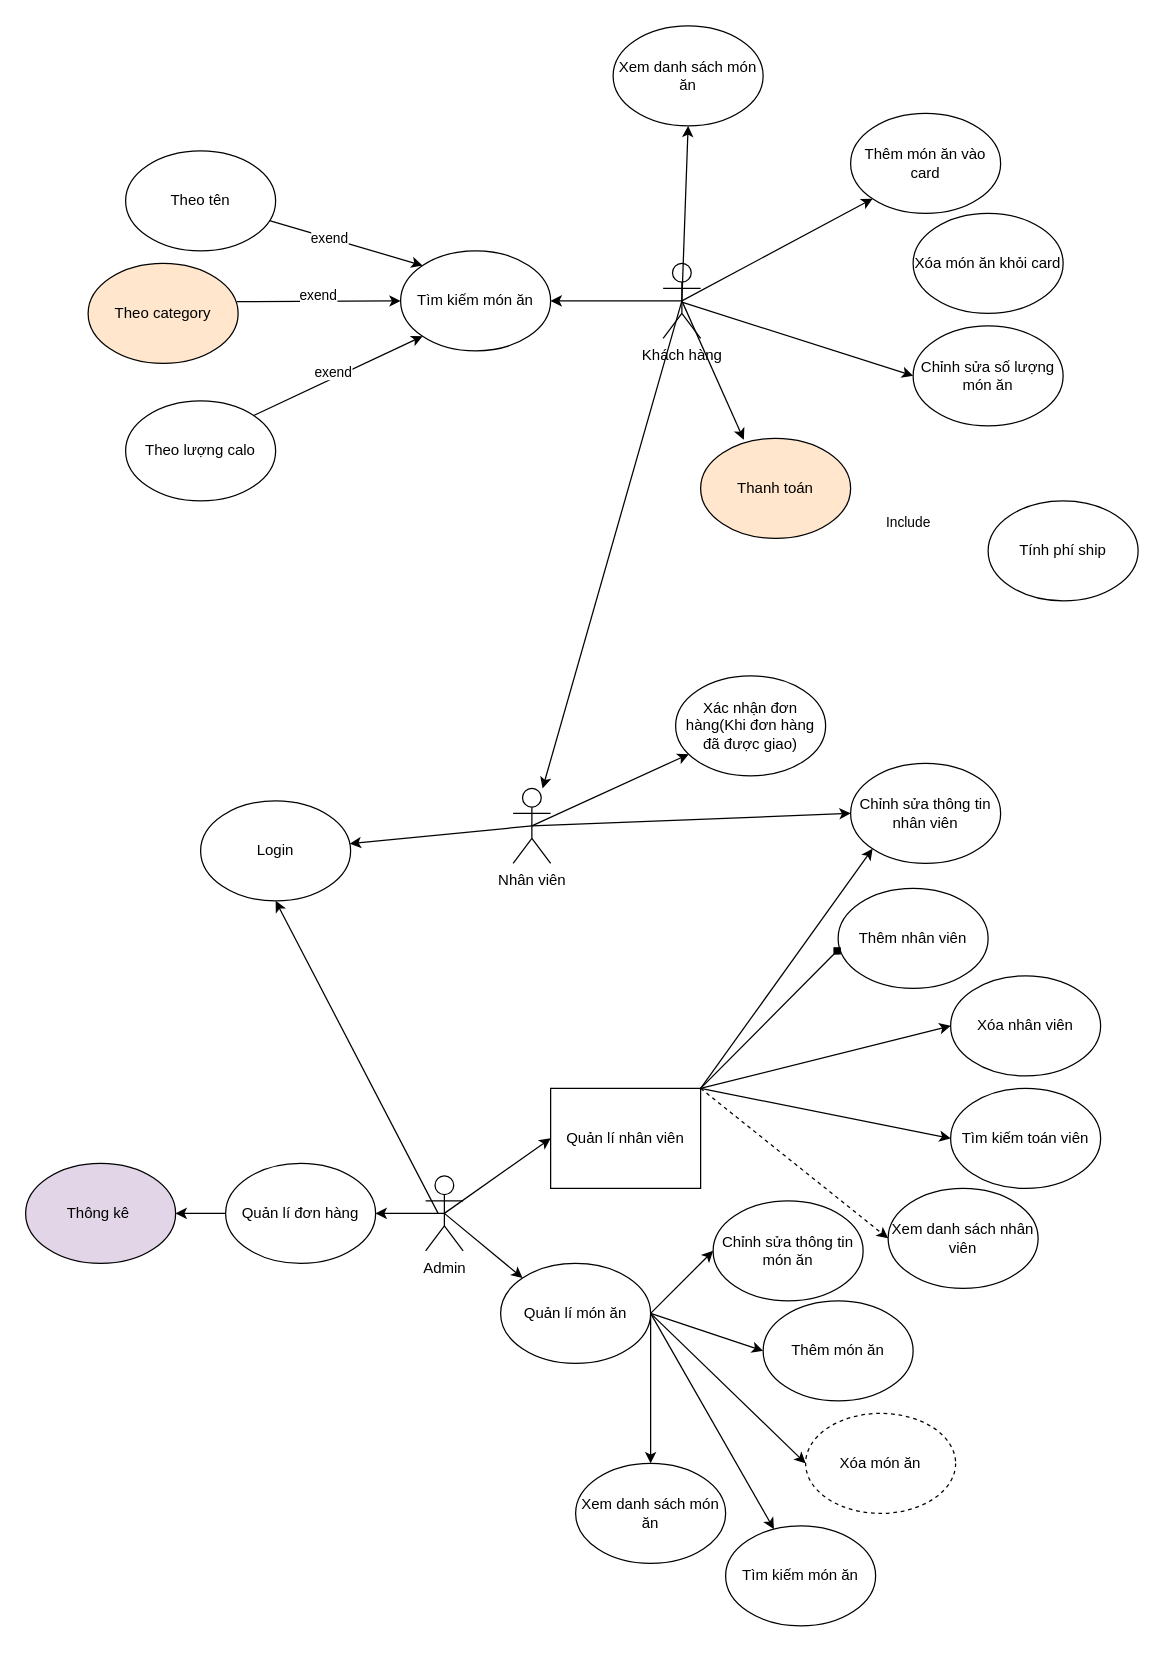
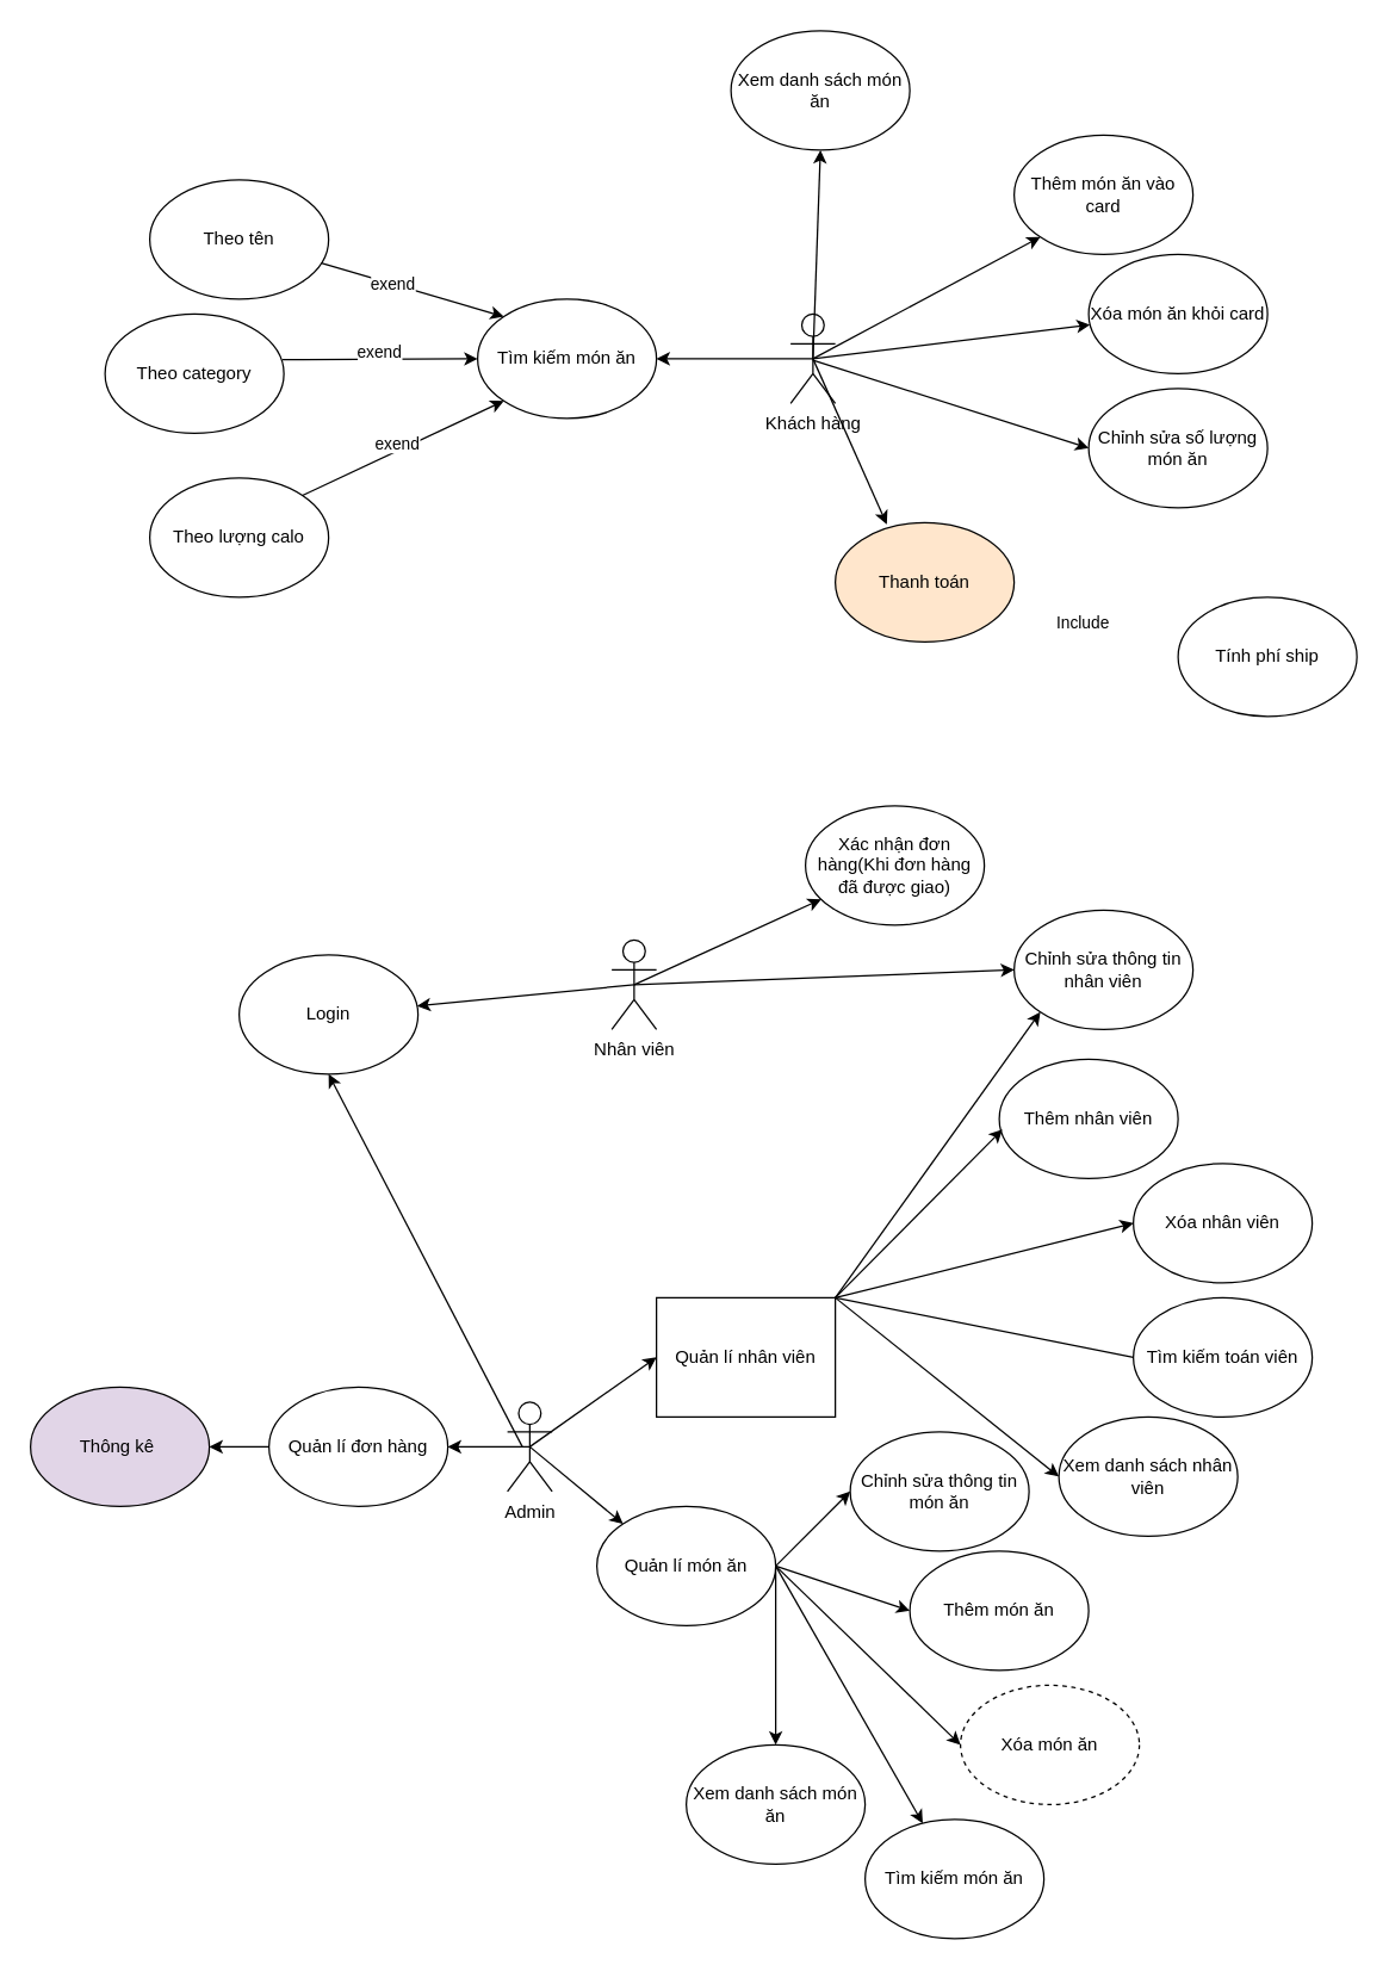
  <mxCell id="0" />
  <mxCell id="1" parent="0" />
  <mxCell id="2" value="Khách hàng" style="shape=umlActor;verticalLabelPosition=bottom;verticalAlign=top;html=1;outlineConnect=0;" vertex="1" parent="1"><mxGeometry x="530" y="210" width="30" height="60" as="geometry" /></mxCell>
  <mxCell id="3" value="Xem danh sách món ăn" style="ellipse;whiteSpace=wrap;html=1;" vertex="1" parent="1"><mxGeometry x="490" y="20" width="120" height="80" as="geometry" /></mxCell>
  <mxCell id="4" value="Thêm món ăn vào card" style="ellipse;whiteSpace=wrap;html=1;" vertex="1" parent="1"><mxGeometry x="680" y="90" width="120" height="80" as="geometry" /></mxCell>
  <mxCell id="5" value="Xóa món ăn khỏi card" style="ellipse;whiteSpace=wrap;html=1;" vertex="1" parent="1"><mxGeometry x="730" y="170" width="120" height="80" as="geometry" /></mxCell>
  <mxCell id="6" value="Chỉnh sửa số lượng món ăn" style="ellipse;whiteSpace=wrap;html=1;" vertex="1" parent="1"><mxGeometry x="730" y="260" width="120" height="80" as="geometry" /></mxCell>
  <mxCell id="7" value="Thanh toán" style="ellipse;whiteSpace=wrap;html=1;fillColor=#ffe6cc;" vertex="1" parent="1"><mxGeometry x="560" y="350" width="120" height="80" as="geometry" /></mxCell>
  <mxCell id="8" value="Tính phí ship" style="ellipse;whiteSpace=wrap;html=1;" vertex="1" parent="1"><mxGeometry x="790" y="400" width="120" height="80" as="geometry" /></mxCell>
  <mxCell id="9" value="Tìm kiếm món ăn" style="ellipse;whiteSpace=wrap;html=1;" vertex="1" parent="1"><mxGeometry x="320" y="200" width="120" height="80" as="geometry" /></mxCell>
  <mxCell id="10" value="Theo tên" style="ellipse;whiteSpace=wrap;html=1;" vertex="1" parent="1"><mxGeometry x="100" y="120" width="120" height="80" as="geometry" /></mxCell>
- <mxCell id="11" value="Theo category" style="ellipse;whiteSpace=wrap;html=1;fillColor=#ffe6cc;" vertex="1" parent="1"><mxGeometry x="70" y="210" width="120" height="80" as="geometry" /></mxCell>
+ <mxCell id="11" value="Theo category" style="ellipse;whiteSpace=wrap;html=1;" vertex="1" parent="1"><mxGeometry x="70" y="210" width="120" height="80" as="geometry" /></mxCell>
  <mxCell id="12" value="Theo lượng calo" style="ellipse;whiteSpace=wrap;html=1;" vertex="1" parent="1"><mxGeometry x="100" y="320" width="120" height="80" as="geometry" /></mxCell>
  <mxCell id="13" value="" style="endArrow=classic;html=1;entryX=0;entryY=0;entryDx=0;entryDy=0;" edge="1" parent="1" source="10" target="9"><mxGeometry width="50" height="50" relative="1" as="geometry"><mxPoint x="330" y="140" as="sourcePoint" /><mxPoint x="310" y="290" as="targetPoint" /></mxGeometry></mxCell>
  <mxCell id="14" value="exend" style="edgeLabel;html=1;align=center;verticalAlign=middle;resizable=0;points=[];" vertex="1" connectable="0" parent="13"><mxGeometry x="-0.145" y="2" relative="1" as="geometry"><mxPoint x="-6.42" y="0.6" as="offset" /></mxGeometry></mxCell>
  <mxCell id="15" value="" style="endArrow=classic;html=1;exitX=0.992;exitY=0.383;exitDx=0;exitDy=0;exitPerimeter=0;entryX=0;entryY=0.5;entryDx=0;entryDy=0;" edge="1" parent="1" source="11" target="9"><mxGeometry width="50" height="50" relative="1" as="geometry"><mxPoint x="220" y="270" as="sourcePoint" /><mxPoint y="210" as="targetPoint" x="290" /></mxGeometry></mxCell>
  <mxCell id="16" value="" style="endArrow=classic;html=1;exitX=1;exitY=0;exitDx=0;exitDy=0;entryX=0;entryY=1;entryDx=0;entryDy=0;" edge="1" parent="1" source="12" target="9"><mxGeometry width="50" height="50" relative="1" as="geometry"><mxPoint x="230" y="360" as="sourcePoint" /><mxPoint x="340" y="320" as="targetPoint" /></mxGeometry></mxCell>
  <mxCell id="17" value="exend" style="edgeLabel;html=1;align=center;verticalAlign=middle;resizable=0;points=[];" vertex="1" connectable="0" parent="1"><mxGeometry x="210.003" y="240.002" as="geometry"><mxPoint x="43" y="-5" as="offset" /></mxGeometry></mxCell>
  <mxCell id="18" value="exend" style="edgeLabel;html=1;align=center;verticalAlign=middle;resizable=0;points=[];" vertex="1" connectable="0" parent="1"><mxGeometry x="300.003" y="200.002" as="geometry"><mxPoint x="-35" y="96" as="offset" /></mxGeometry></mxCell>
  <mxCell id="19" value="" style="endArrow=classic;html=1;exitX=0.5;exitY=0.5;exitDx=0;exitDy=0;exitPerimeter=0;entryX=1;entryY=0.5;entryDx=0;entryDy=0;" edge="1" parent="1" source="2" target="9"><mxGeometry width="50" height="50" relative="1" as="geometry"><mxPoint x="460" y="210" as="sourcePoint" /><mxPoint x="510" y="160" as="targetPoint" /></mxGeometry></mxCell>
  <mxCell id="20" value="" style="endArrow=classic;html=1;exitX=0.5;exitY=0.5;exitDx=0;exitDy=0;exitPerimeter=0;entryX=0.5;entryY=1;entryDx=0;entryDy=0;" edge="1" parent="1" source="2" target="3"><mxGeometry width="50" height="50" relative="1" as="geometry"><mxPoint x="590" y="230" as="sourcePoint" /><mxPoint x="640" y="180" as="targetPoint" /></mxGeometry></mxCell>
  <mxCell id="21" value="" style="endArrow=classic;html=1;exitX=0.5;exitY=0.5;exitDx=0;exitDy=0;exitPerimeter=0;entryX=0;entryY=1;entryDx=0;entryDy=0;" edge="1" parent="1" source="2" target="4"><mxGeometry width="50" height="50" relative="1" as="geometry"><mxPoint x="580" y="240" as="sourcePoint" /><mxPoint x="680" y="170" as="targetPoint" /></mxGeometry></mxCell>
- <mxCell id="22" value="" style="endArrow=classic;html=1;exitX=0.5;exitY=0.5;exitDx=0;exitDy=0;exitPerimeter=0;" edge="1" parent="1" source="2" target="26"><mxGeometry width="50" height="50" relative="1" as="geometry"><mxPoint x="630" y="270" as="sourcePoint" /><mxPoint x="680" y="220" as="targetPoint" /></mxGeometry></mxCell>
+ <mxCell id="22" value="" style="endArrow=classic;html=1;exitX=0.5;exitY=0.5;exitDx=0;exitDy=0;exitPerimeter=0;" edge="1" parent="1" source="2" target="5"><mxGeometry width="50" height="50" relative="1" as="geometry"><mxPoint x="630" y="270" as="sourcePoint" /><mxPoint x="680" y="220" as="targetPoint" /></mxGeometry></mxCell>
  <mxCell id="23" value="" style="endArrow=classic;html=1;entryX=0;entryY=0.5;entryDx=0;entryDy=0;" edge="1" parent="1" target="6"><mxGeometry width="50" height="50" relative="1" as="geometry"><mxPoint x="545" y="241" as="sourcePoint" /><mxPoint x="660" y="250" as="targetPoint" /></mxGeometry></mxCell>
  <mxCell id="24" value="" style="endArrow=classic;html=1;exitX=0.5;exitY=0.5;exitDx=0;exitDy=0;exitPerimeter=0;entryX=0.288;entryY=0.013;entryDx=0;entryDy=0;entryPerimeter=0;" edge="1" parent="1" source="2" target="7"><mxGeometry width="50" height="50" relative="1" as="geometry"><mxPoint x="480" y="360" as="sourcePoint" /><mxPoint x="530" y="310" as="targetPoint" /></mxGeometry></mxCell>
  <mxCell id="25" value="Include" style="edgeLabel;html=1;align=center;verticalAlign=middle;resizable=0;points=[];" vertex="1" connectable="0" parent="1"><mxGeometry x="760.003" y="320.002" as="geometry"><mxPoint x="-35" y="96" as="offset" /></mxGeometry></mxCell>
  <mxCell id="26" value="Nhân viên" style="shape=umlActor;verticalLabelPosition=bottom;verticalAlign=top;html=1;outlineConnect=0;" vertex="1" parent="1"><mxGeometry x="410" y="630" width="30" height="60" as="geometry" /></mxCell>
  <mxCell id="27" value="Login" style="ellipse;whiteSpace=wrap;html=1;" vertex="1" parent="1"><mxGeometry x="160" y="640" width="120" height="80" as="geometry" /></mxCell>
  <mxCell id="28" value="Xác nhận đơn hàng(Khi đơn hàng đã được giao)" style="ellipse;whiteSpace=wrap;html=1;" vertex="1" parent="1"><mxGeometry x="540" y="540" width="120" height="80" as="geometry" /></mxCell>
  <mxCell id="29" value="Admin" style="shape=umlActor;verticalLabelPosition=bottom;verticalAlign=top;html=1;outlineConnect=0;" vertex="1" parent="1"><mxGeometry x="340" y="940" width="30" height="60" as="geometry" /></mxCell>
  <mxCell id="30" value="Thêm nhân viên" style="ellipse;whiteSpace=wrap;html=1;" vertex="1" parent="1"><mxGeometry x="670" y="710" width="120" height="80" as="geometry" /></mxCell>
  <mxCell id="31" value="Chỉnh sửa thông tin nhân viên" style="ellipse;whiteSpace=wrap;html=1;" vertex="1" parent="1"><mxGeometry x="680" y="610" width="120" height="80" as="geometry" /></mxCell>
  <mxCell id="32" value="Xóa nhân viên" style="ellipse;whiteSpace=wrap;html=1;" vertex="1" parent="1"><mxGeometry x="760" y="780" width="120" height="80" as="geometry" /></mxCell>
  <mxCell id="33" value="Tìm kiếm toán viên" style="ellipse;whiteSpace=wrap;html=1;" vertex="1" parent="1"><mxGeometry x="760" y="870" width="120" height="80" as="geometry" /></mxCell>
  <mxCell id="34" value="" style="endArrow=classic;html=1;exitX=0.5;exitY=0.5;exitDx=0;exitDy=0;exitPerimeter=0;" edge="1" parent="1" source="26" target="27"><mxGeometry width="50" height="50" relative="1" as="geometry"><mxPoint x="435" y="690" as="sourcePoint" /><mxPoint x="500" y="600" as="targetPoint" /></mxGeometry></mxCell>
  <mxCell id="35" value="" style="endArrow=classic;html=1;exitX=0.5;exitY=0.5;exitDx=0;exitDy=0;exitPerimeter=0;" edge="1" parent="1" source="26" target="28"><mxGeometry width="50" height="50" relative="1" as="geometry"><mxPoint x="470" y="680" as="sourcePoint" /><mxPoint x="520" y="630" as="targetPoint" /></mxGeometry></mxCell>
  <mxCell id="36" value="" style="endArrow=classic;html=1;exitX=0.5;exitY=0.5;exitDx=0;exitDy=0;exitPerimeter=0;entryX=0;entryY=0.5;entryDx=0;entryDy=0;" edge="1" parent="1" source="26" target="31"><mxGeometry width="50" height="50" relative="1" as="geometry"><mxPoint x="510" y="720" as="sourcePoint" /><mxPoint x="560" y="670" as="targetPoint" /></mxGeometry></mxCell>
  <mxCell id="37" value="" style="endArrow=classic;html=1;exitX=1;exitY=0;exitDx=0;exitDy=0;entryX=0;entryY=1;entryDx=0;entryDy=0;" edge="1" parent="1" source="40" target="31"><mxGeometry width="50" height="50" relative="1" as="geometry"><mxPoint x="470" y="910" as="sourcePoint" /><mxPoint x="530" y="850" as="targetPoint" /></mxGeometry></mxCell>
- <mxCell id="38" value="" style="endArrow=diamond;html=1;entryX=0.018;entryY=0.588;entryDx=0;entryDy=0;entryPerimeter=0;exitX=1;exitY=0;exitDx=0;exitDy=0;" edge="1" parent="1" source="40" target="30"><mxGeometry width="50" height="50" relative="1" as="geometry"><mxPoint x="480" y="960" as="sourcePoint" /><mxPoint x="530" y="910" as="targetPoint" /></mxGeometry></mxCell>
+ <mxCell id="38" value="" style="endArrow=classic;html=1;entryX=0.018;entryY=0.588;entryDx=0;entryDy=0;entryPerimeter=0;exitX=1;exitY=0;exitDx=0;exitDy=0;" edge="1" parent="1" source="40" target="30"><mxGeometry width="50" height="50" relative="1" as="geometry"><mxPoint x="480" y="960" as="sourcePoint" /><mxPoint x="530" y="910" as="targetPoint" /></mxGeometry></mxCell>
  <mxCell id="39" value="" style="endArrow=classic;html=1;exitX=1;exitY=0;exitDx=0;exitDy=0;entryX=0;entryY=0.5;entryDx=0;entryDy=0;" edge="1" parent="1" source="40" target="32"><mxGeometry width="50" height="50" relative="1" as="geometry"><mxPoint x="490" y="980" as="sourcePoint" /><mxPoint x="540" y="930" as="targetPoint" /></mxGeometry></mxCell>
  <mxCell id="40" value="Quản lí nhân viên" style="whiteSpace=wrap;html=1;rounded=0;" vertex="1" parent="1"><mxGeometry x="440" y="870" width="120" height="80" as="geometry" /></mxCell>
  <mxCell id="41" value="Quản lí đơn hàng" style="ellipse;whiteSpace=wrap;html=1;" vertex="1" parent="1"><mxGeometry x="180" y="930" width="120" height="80" as="geometry" /></mxCell>
  <mxCell id="42" value="Xem danh sách nhân viên" style="ellipse;whiteSpace=wrap;html=1;" vertex="1" parent="1"><mxGeometry x="710" y="950" width="120" height="80" as="geometry" /></mxCell>
- <mxCell id="43" value="" style="endArrow=classic;html=1;exitX=1;exitY=0;exitDx=0;exitDy=0;entryX=0;entryY=0.5;entryDx=0;entryDy=0;dashed=1;" edge="1" parent="1" source="40" target="42"><mxGeometry width="50" height="50" relative="1" as="geometry"><mxPoint x="620" y="860" as="sourcePoint" /><mxPoint x="740" y="880" as="targetPoint" /></mxGeometry></mxCell>
+ <mxCell id="43" value="" style="endArrow=classic;html=1;exitX=1;exitY=0;exitDx=0;exitDy=0;entryX=0;entryY=0.5;entryDx=0;entryDy=0;" edge="1" parent="1" source="40" target="42"><mxGeometry width="50" height="50" relative="1" as="geometry"><mxPoint x="620" y="860" as="sourcePoint" /><mxPoint x="740" y="880" as="targetPoint" /></mxGeometry></mxCell>
  <mxCell id="44" value="Thêm món ăn" style="ellipse;whiteSpace=wrap;html=1;" vertex="1" parent="1"><mxGeometry x="610" y="1040" width="120" height="80" as="geometry" /></mxCell>
  <mxCell id="45" value="Chỉnh sửa thông tin món ăn" style="ellipse;whiteSpace=wrap;html=1;" vertex="1" parent="1"><mxGeometry x="570" y="960" width="120" height="80" as="geometry" /></mxCell>
  <mxCell id="46" value="Xóa món ăn" style="ellipse;whiteSpace=wrap;html=1;dashed=1;" vertex="1" parent="1"><mxGeometry x="644" y="1130" width="120" height="80" as="geometry" /></mxCell>
  <mxCell id="47" value="Quản lí món ăn" style="ellipse;whiteSpace=wrap;html=1;" vertex="1" parent="1"><mxGeometry x="400" y="1010" width="120" height="80" as="geometry" /></mxCell>
  <mxCell id="48" value="" style="endArrow=classic;html=1;exitX=1;exitY=0.5;exitDx=0;exitDy=0;entryX=0;entryY=0.5;entryDx=0;entryDy=0;" edge="1" parent="1" source="47" target="45"><mxGeometry width="50" height="50" relative="1" as="geometry"><mxPoint x="500" y="1350" as="sourcePoint" /><mxPoint x="727.574" y="1118.284" as="targetPoint" /></mxGeometry></mxCell>
  <mxCell id="49" value="" style="endArrow=classic;html=1;entryX=0;entryY=0.5;entryDx=0;entryDy=0;exitX=1;exitY=0.5;exitDx=0;exitDy=0;" edge="1" parent="1" source="47" target="44"><mxGeometry width="50" height="50" relative="1" as="geometry"><mxPoint x="510" y="1400" as="sourcePoint" /><mxPoint x="772.16" y="1177.04" as="targetPoint" /></mxGeometry></mxCell>
  <mxCell id="50" value="" style="endArrow=classic;html=1;exitX=1;exitY=0.5;exitDx=0;exitDy=0;entryX=0;entryY=0.5;entryDx=0;entryDy=0;" edge="1" parent="1" source="47" target="46"><mxGeometry width="50" height="50" relative="1" as="geometry"><mxPoint x="520" y="1420" as="sourcePoint" /><mxPoint x="790" y="1250" as="targetPoint" /></mxGeometry></mxCell>
  <mxCell id="51" value="" style="endArrow=classic;html=1;exitX=1;exitY=0.5;exitDx=0;exitDy=0;entryX=0.5;entryY=0;entryDx=0;entryDy=0;" edge="1" parent="1" source="47" target="53"><mxGeometry width="50" height="50" relative="1" as="geometry"><mxPoint x="650" y="1300" as="sourcePoint" /><mxPoint x="770" y="1420" as="targetPoint" /></mxGeometry></mxCell>
  <mxCell id="52" value="Tìm kiếm món ăn" style="ellipse;whiteSpace=wrap;html=1;" vertex="1" parent="1"><mxGeometry x="580" y="1220" width="120" height="80" as="geometry" /></mxCell>
  <mxCell id="53" value="Xem danh sách món ăn" style="ellipse;whiteSpace=wrap;html=1;" vertex="1" parent="1"><mxGeometry x="460" y="1170" width="120" height="80" as="geometry" /></mxCell>
  <mxCell id="54" value="" style="endArrow=classic;html=1;exitX=1;exitY=0.5;exitDx=0;exitDy=0;" edge="1" parent="1" source="47" target="52"><mxGeometry width="50" height="50" relative="1" as="geometry"><mxPoint x="590" y="1190" as="sourcePoint" /><mxPoint x="790" y="1312" as="targetPoint" /></mxGeometry></mxCell>
  <mxCell id="55" value="Thông kê&amp;nbsp;" style="ellipse;whiteSpace=wrap;html=1;fillColor=#e1d5e7;" vertex="1" parent="1"><mxGeometry x="20" y="930" width="120" height="80" as="geometry" /></mxCell>
  <mxCell id="56" value="" style="endArrow=classic;html=1;exitX=0.5;exitY=0.5;exitDx=0;exitDy=0;exitPerimeter=0;" edge="1" parent="1" source="29" target="41"><mxGeometry width="50" height="50" relative="1" as="geometry"><mxPoint x="440" y="1370" as="sourcePoint" /><mxPoint x="490" y="1320" as="targetPoint" /></mxGeometry></mxCell>
  <mxCell id="57" value="" style="endArrow=classic;html=1;" edge="1" parent="1" source="41" target="55"><mxGeometry width="50" height="50" relative="1" as="geometry"><mxPoint x="610" y="1590" as="sourcePoint" /><mxPoint x="130" y="983" as="targetPoint" /></mxGeometry></mxCell>
- <mxCell id="58" value="" style="endArrow=classic;html=1;exitX=1;exitY=0;exitDx=0;exitDy=0;entryX=0;entryY=0.5;entryDx=0;entryDy=0;" edge="1" parent="1" source="40" target="33"><mxGeometry width="50" height="50" relative="1" as="geometry"><mxPoint x="690" y="850" as="sourcePoint" /><mxPoint x="840" y="980" as="targetPoint" /></mxGeometry></mxCell>
+ <mxCell id="58" value="" style="endArrow=none;html=1;exitX=1;exitY=0;exitDx=0;exitDy=0;entryX=0;entryY=0.5;entryDx=0;entryDy=0;" edge="1" parent="1" source="40" target="33"><mxGeometry width="50" height="50" relative="1" as="geometry"><mxPoint x="690" y="850" as="sourcePoint" /><mxPoint x="840" y="980" as="targetPoint" /></mxGeometry></mxCell>
  <mxCell id="59" value="" style="endArrow=classic;html=1;exitX=0.5;exitY=0.5;exitDx=0;exitDy=0;exitPerimeter=0;entryX=0;entryY=0.5;entryDx=0;entryDy=0;" edge="1" parent="1" source="29" target="40"><mxGeometry width="50" height="50" relative="1" as="geometry"><mxPoint x="520" y="960" as="sourcePoint" /><mxPoint x="570" y="910" as="targetPoint" /></mxGeometry></mxCell>
  <mxCell id="60" value="" style="endArrow=classic;html=1;exitX=0.5;exitY=0.5;exitDx=0;exitDy=0;exitPerimeter=0;entryX=0;entryY=0;entryDx=0;entryDy=0;" edge="1" parent="1" source="29" target="47"><mxGeometry width="50" height="50" relative="1" as="geometry"><mxPoint x="450" y="1090" as="sourcePoint" /><mxPoint x="500" y="1040" as="targetPoint" /></mxGeometry></mxCell>
  <mxCell id="61" value="" style="endArrow=classic;html=1;entryX=0.5;entryY=1;entryDx=0;entryDy=0;" edge="1" parent="1" target="27"><mxGeometry width="50" height="50" relative="1" as="geometry"><mxPoint x="350" y="970" as="sourcePoint" /><mxPoint x="289.855" y="692.784" as="targetPoint" /></mxGeometry></mxCell>
